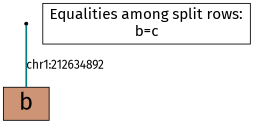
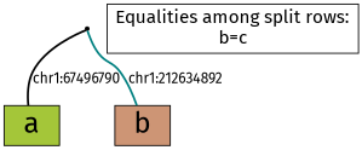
  digraph {
    fontname="Fira Sans"
    node [fontsize=28 shape=box style=filled fontname="Fira Sans"]
    edge [arrowhead=none style=bold fontname="Fira Sans"]
+   n1 [fillcolor="#a4c639" label=a]
    n2 [fillcolor="#cd9575" label=b]
    n3 [fontsize=18 label="Equalities among split rows:\nb=c\n" style=""]
    Int1 [fillcolor=black shape=point fontsize=""]
+   Int1 -> n1 [label="chr1:67496790" color=black]
    Int1 -> n2 [label="chr1:212634892" color=teal]
  }
